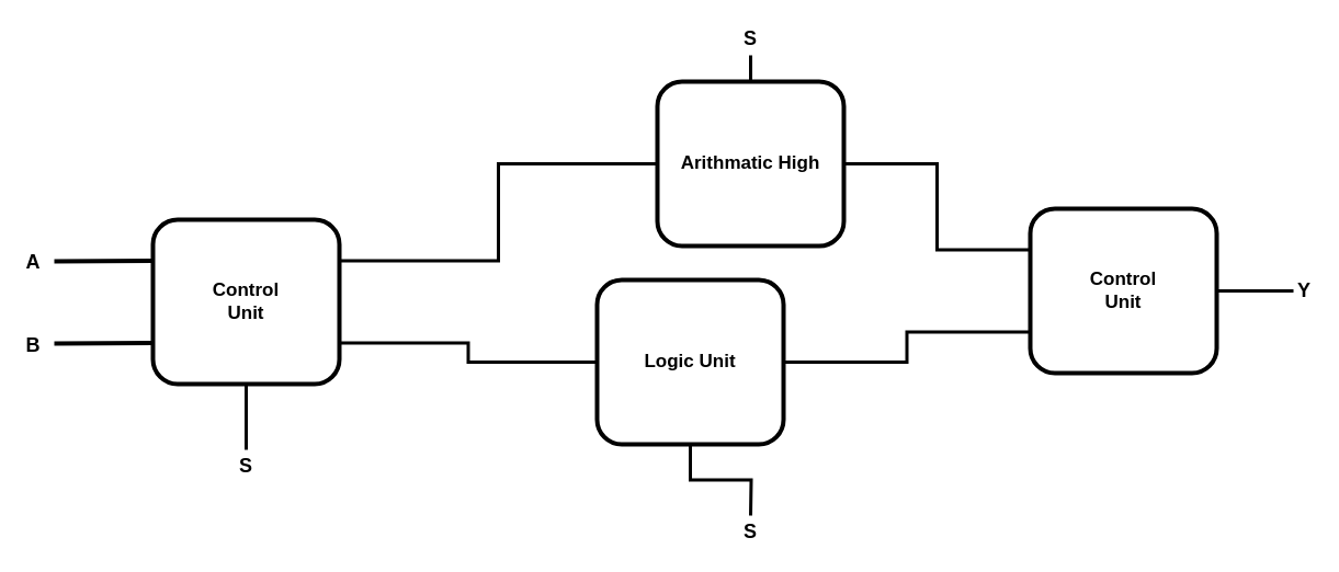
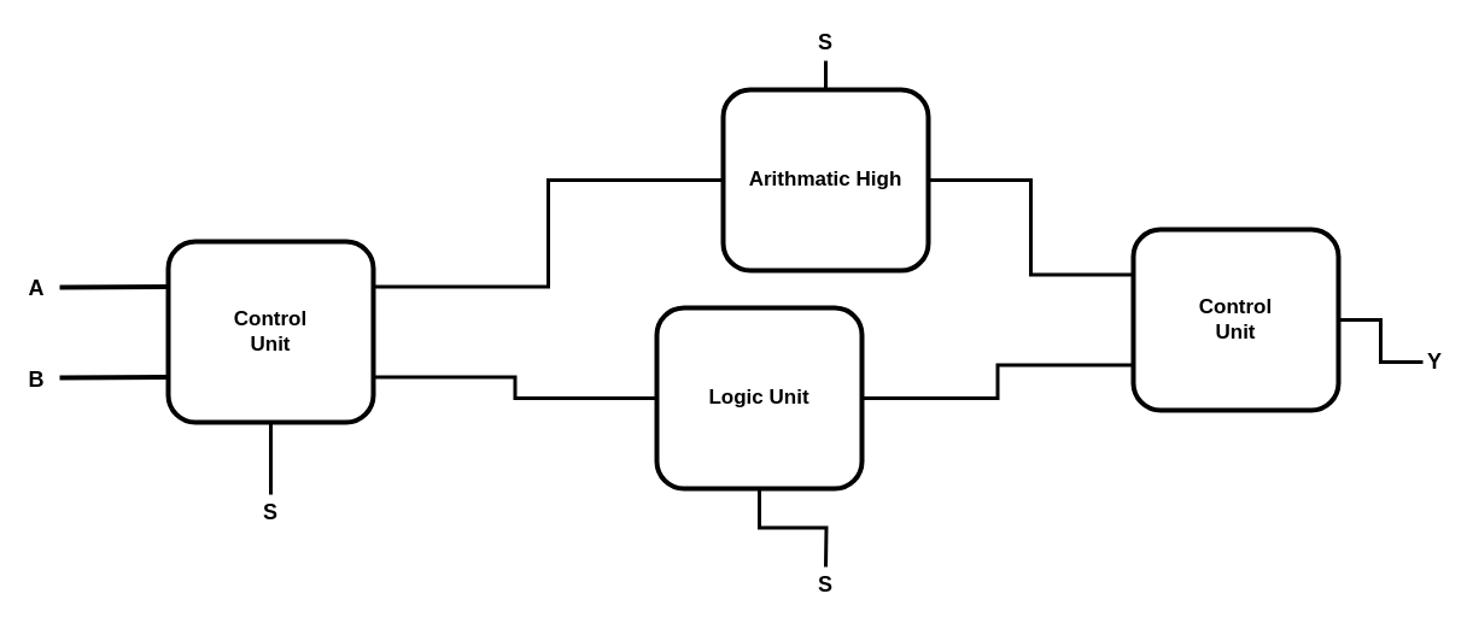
  <mxCell id="0" />
  <mxCell id="1" parent="0" />
  <mxCell id="2" style="rounded=0;orthogonalLoop=1;jettySize=auto;html=1;exitX=0;exitY=0.25;exitDx=0;exitDy=0;endArrow=none;endFill=0;strokeWidth=4;" edge="1" parent="1" source="6"><mxGeometry relative="1" as="geometry"><mxPoint x="49" y="238" as="targetPoint" /></mxGeometry></mxCell>
  <mxCell id="3" style="edgeStyle=orthogonalEdgeStyle;rounded=0;orthogonalLoop=1;jettySize=auto;html=1;exitX=1;exitY=0.75;exitDx=0;exitDy=0;entryX=0;entryY=0.5;entryDx=0;entryDy=0;endArrow=none;endFill=0;strokeWidth=3;" edge="1" parent="1" source="6" target="15"><mxGeometry relative="1" as="geometry" /></mxCell>
  <mxCell id="4" style="edgeStyle=orthogonalEdgeStyle;rounded=0;orthogonalLoop=1;jettySize=auto;html=1;exitX=1;exitY=0.25;exitDx=0;exitDy=0;entryX=0;entryY=0.5;entryDx=0;entryDy=0;endArrow=none;endFill=0;strokeWidth=3;" edge="1" parent="1" source="6" target="12"><mxGeometry relative="1" as="geometry" /></mxCell>
  <mxCell id="5" style="edgeStyle=orthogonalEdgeStyle;rounded=0;orthogonalLoop=1;jettySize=auto;html=1;exitX=0.5;exitY=1;exitDx=0;exitDy=0;endArrow=none;endFill=0;strokeWidth=3;" edge="1" parent="1" source="6"><mxGeometry relative="1" as="geometry"><mxPoint x="224" y="410" as="targetPoint" /></mxGeometry></mxCell>
  <mxCell id="6" value="&lt;b&gt;&lt;font style=&quot;font-size: 17px;&quot;&gt;Control&lt;br&gt;Unit&lt;/font&gt;&lt;/b&gt;" style="rounded=1;whiteSpace=wrap;html=1;strokeWidth=4;" vertex="1" parent="1"><mxGeometry x="139" y="200" width="170" height="150" as="geometry" /></mxCell>
  <mxCell id="7" style="rounded=0;orthogonalLoop=1;jettySize=auto;html=1;endArrow=none;endFill=0;strokeWidth=4;exitX=0;exitY=0.75;exitDx=0;exitDy=0;" edge="1" parent="1" source="6"><mxGeometry relative="1" as="geometry"><mxPoint x="49" y="313" as="targetPoint" /><mxPoint x="139" y="301" as="sourcePoint" /></mxGeometry></mxCell>
  <mxCell id="8" value="&lt;font style=&quot;font-size: 18px;&quot;&gt;&lt;b&gt;A&lt;/b&gt;&lt;/font&gt;" style="text;html=1;align=center;verticalAlign=middle;whiteSpace=wrap;rounded=0;" vertex="1" parent="1"><mxGeometry x="20" y="224" width="20" height="30" as="geometry" /></mxCell>
  <mxCell id="9" value="&lt;font style=&quot;font-size: 18px;&quot;&gt;&lt;b&gt;B&lt;/b&gt;&lt;/font&gt;" style="text;html=1;align=center;verticalAlign=middle;whiteSpace=wrap;rounded=0;" vertex="1" parent="1"><mxGeometry x="20" y="300" width="20" height="30" as="geometry" /></mxCell>
  <mxCell id="10" style="edgeStyle=orthogonalEdgeStyle;rounded=0;orthogonalLoop=1;jettySize=auto;html=1;exitX=0.5;exitY=0;exitDx=0;exitDy=0;strokeWidth=3;endArrow=none;endFill=0;" edge="1" parent="1" source="12"><mxGeometry relative="1" as="geometry"><mxPoint x="684" y="50" as="targetPoint" /></mxGeometry></mxCell>
  <mxCell id="11" style="edgeStyle=orthogonalEdgeStyle;rounded=0;orthogonalLoop=1;jettySize=auto;html=1;exitX=1;exitY=0.5;exitDx=0;exitDy=0;endArrow=none;endFill=0;entryX=0;entryY=0.25;entryDx=0;entryDy=0;strokeWidth=3;" edge="1" parent="1" source="12" target="21"><mxGeometry relative="1" as="geometry"><mxPoint x="819" y="149" as="targetPoint" /></mxGeometry></mxCell>
  <mxCell id="12" value="&lt;span style=&quot;font-size: 17px;&quot;&gt;&lt;b&gt;Arithmatic High&lt;/b&gt;&lt;/span&gt;" style="rounded=1;whiteSpace=wrap;html=1;strokeWidth=4;" vertex="1" parent="1"><mxGeometry x="599" y="74" width="170" height="150" as="geometry" /></mxCell>
  <mxCell id="13" style="edgeStyle=orthogonalEdgeStyle;rounded=0;orthogonalLoop=1;jettySize=auto;html=1;exitX=0.5;exitY=1;exitDx=0;exitDy=0;endArrow=none;endFill=0;strokeWidth=3;" edge="1" parent="1" source="15"><mxGeometry relative="1" as="geometry"><mxPoint x="684" y="470" as="targetPoint" /></mxGeometry></mxCell>
  <mxCell id="14" style="edgeStyle=orthogonalEdgeStyle;rounded=0;orthogonalLoop=1;jettySize=auto;html=1;exitX=1;exitY=0.5;exitDx=0;exitDy=0;strokeWidth=3;endArrow=none;endFill=0;entryX=0;entryY=0.75;entryDx=0;entryDy=0;" edge="1" parent="1" source="15" target="21"><mxGeometry relative="1" as="geometry"><mxPoint x="819" y="365" as="targetPoint" /></mxGeometry></mxCell>
  <mxCell id="15" value="&lt;span style=&quot;font-size: 17px;&quot;&gt;&lt;b&gt;Logic Unit&lt;/b&gt;&lt;/span&gt;" style="rounded=1;whiteSpace=wrap;html=1;strokeWidth=4;" vertex="1" parent="1"><mxGeometry x="544" y="255" width="170" height="150" as="geometry" /></mxCell>
  <mxCell id="16" value="&lt;font style=&quot;font-size: 18px;&quot;&gt;&lt;b&gt;S&lt;/b&gt;&lt;/font&gt;" style="text;html=1;align=center;verticalAlign=middle;whiteSpace=wrap;rounded=0;" vertex="1" parent="1"><mxGeometry x="214" y="410" width="20" height="30" as="geometry" /></mxCell>
  <mxCell id="17" value="&lt;font style=&quot;font-size: 18px;&quot;&gt;&lt;b&gt;S&lt;/b&gt;&lt;/font&gt;" style="text;html=1;align=center;verticalAlign=middle;whiteSpace=wrap;rounded=0;" vertex="1" parent="1"><mxGeometry x="674" y="20" width="20" height="30" as="geometry" /></mxCell>
  <mxCell id="18" value="&lt;font style=&quot;font-size: 18px;&quot;&gt;&lt;b&gt;S&lt;/b&gt;&lt;/font&gt;" style="text;html=1;align=center;verticalAlign=middle;whiteSpace=wrap;rounded=0;" vertex="1" parent="1"><mxGeometry x="674" y="470" width="20" height="30" as="geometry" /></mxCell>
  <mxCell id="19" style="edgeStyle=orthogonalEdgeStyle;rounded=0;orthogonalLoop=1;jettySize=auto;html=1;exitX=0;exitY=0.5;exitDx=0;exitDy=0;entryX=1;entryY=0.5;entryDx=0;entryDy=0;endArrow=none;endFill=0;strokeWidth=3;" edge="1" parent="1" source="20" target="21"><mxGeometry relative="1" as="geometry" /></mxCell>
- <mxCell id="20" value="&lt;font style=&quot;font-size: 18px;&quot;&gt;&lt;b&gt;Y&lt;/b&gt;&lt;/font&gt;" style="text;html=1;align=center;verticalAlign=middle;whiteSpace=wrap;rounded=0;" vertex="1" parent="1"><mxGeometry x="1179" y="250" width="20" height="30" as="geometry" /></mxCell>
+ <mxCell id="20" value="&lt;font style=&quot;font-size: 18px;&quot;&gt;&lt;b&gt;Y&lt;/b&gt;&lt;/font&gt;" style="text;html=1;align=center;verticalAlign=middle;whiteSpace=wrap;rounded=0;" vertex="1" parent="1"><mxGeometry x="1179" y="285" width="20" height="30" as="geometry" /></mxCell>
  <mxCell id="21" value="&lt;b&gt;&lt;font style=&quot;font-size: 17px;&quot;&gt;Control&lt;br&gt;Unit&lt;/font&gt;&lt;/b&gt;" style="rounded=1;whiteSpace=wrap;html=1;strokeWidth=4;" vertex="1" parent="1"><mxGeometry x="939" y="190" width="170" height="150" as="geometry" /></mxCell>
